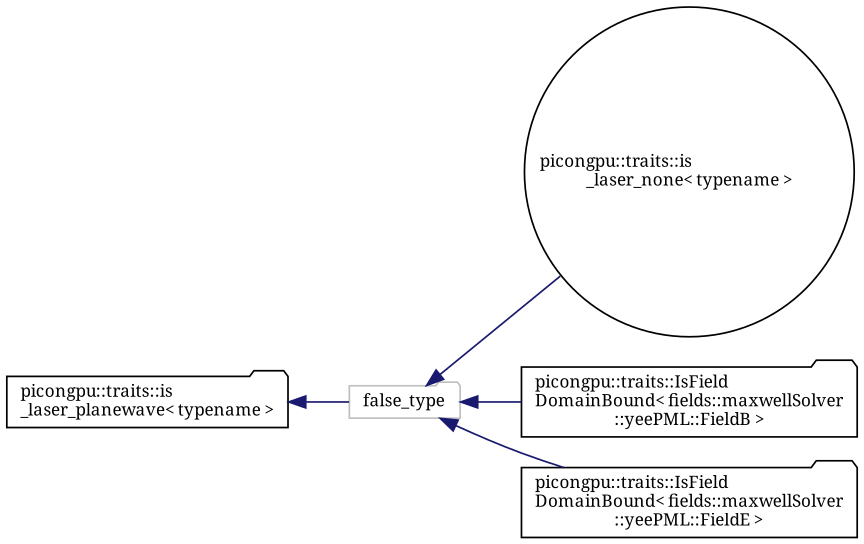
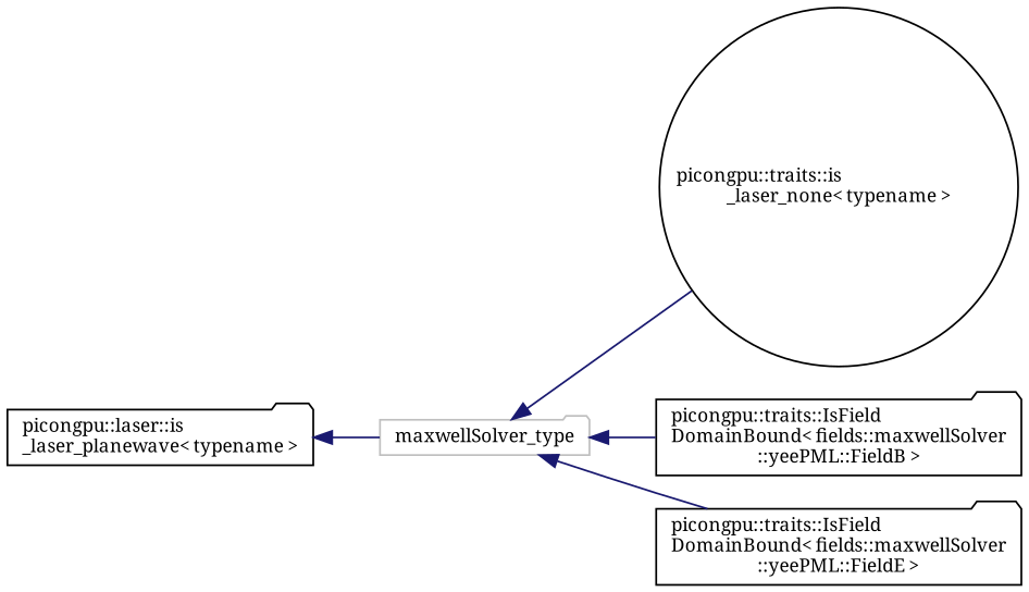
  digraph {
    fontname="Noto Serif"
    rankdir=LR
    node [color=black fillcolor=white fontname="Noto Serif" fontsize=10 shape=folder style=filled]
    edge [color=midnightblue dir=back fontname="Noto Serif" fontsize=10 labelfontname=Helvetica labelfontsize=10 style=solid]
-   n1 [color=grey75 height=0.2 label=false_type width=0.4]
+   n1 [color=grey75 height=0.2 label=maxwellSolver_type width=0.4]
    n2 [height=0.2 label="picongpu::traits::is\l_laser_none\< typename \>" shape=circle width=0.4]
    n3 [height=0.2 label="picongpu::traits::IsField\lDomainBound\< fields::maxwellSolver\l::yeePML::FieldB \>" width=0.4]
    n4 [height=0.2 label="picongpu::traits::IsField\lDomainBound\< fields::maxwellSolver\l::yeePML::FieldE \>" width=0.4]
-   n5 [height=0.2 label="picongpu::traits::is\l_laser_planewave\< typename \>" width=0.4]
+   n5 [height=0.2 label="picongpu::laser::is\l_laser_planewave\< typename \>" width=0.4]
    n1 -> n2
    n1 -> n3
    n1 -> n4
    n5 -> n1
  }
